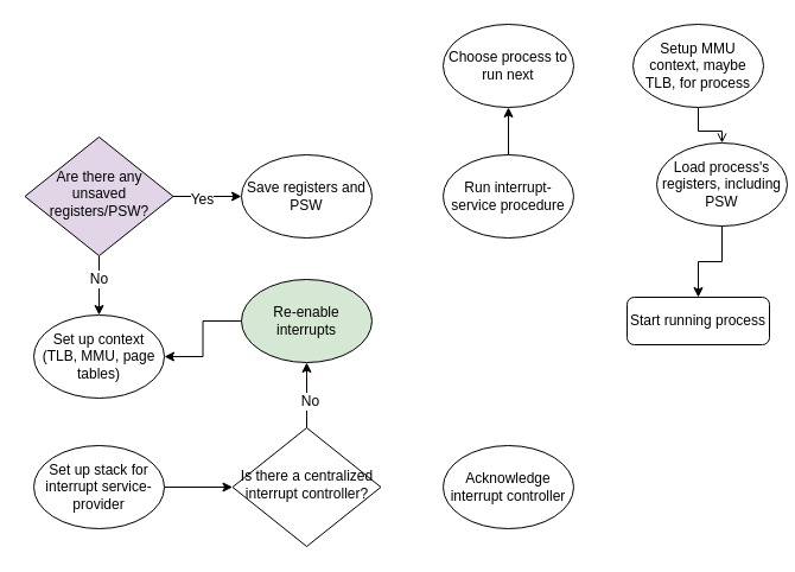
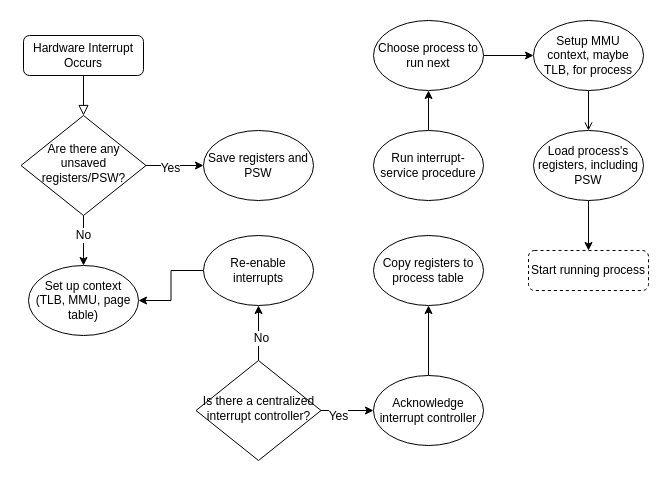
  <mxCell id="0" />
  <mxCell id="1" parent="0" />
+ <mxCell id="2" value="" style="rounded=0;html=1;jettySize=auto;orthogonalLoop=1;fontSize=11;endArrow=block;endFill=0;endSize=8;strokeWidth=1;shadow=0;labelBackgroundColor=none;edgeStyle=orthogonalEdgeStyle;entryX=0.5;entryY=0;entryDx=0;entryDy=0;" parent="1" source="3" target="8" edge="1"><mxGeometry relative="1" as="geometry" /></mxCell>
+ <mxCell id="3" value="Hardware Interrupt Occurs" style="rounded=1;whiteSpace=wrap;html=1;fontSize=12;glass=0;strokeWidth=1;shadow=0;" parent="1" vertex="1"><mxGeometry x="23" y="35" width="120" height="40" as="geometry" /></mxCell>
  <mxCell id="4" value="" style="edgeStyle=orthogonalEdgeStyle;rounded=0;orthogonalLoop=1;jettySize=auto;html=1;" edge="1" parent="1" source="8" target="9"><mxGeometry relative="1" as="geometry" /></mxCell>
  <mxCell id="5" value="Yes" style="text;html=1;align=center;verticalAlign=middle;resizable=0;points=[];labelBackgroundColor=#ffffff;" vertex="1" connectable="0" parent="4"><mxGeometry x="-0.15" y="-2" relative="1" as="geometry"><mxPoint as="offset" /></mxGeometry></mxCell>
  <mxCell id="6" value="" style="edgeStyle=orthogonalEdgeStyle;rounded=0;orthogonalLoop=1;jettySize=auto;html=1;entryX=0.5;entryY=0;entryDx=0;entryDy=0;" edge="1" parent="1" source="8" target="10"><mxGeometry relative="1" as="geometry"><mxPoint x="83" y="265" as="targetPoint" /></mxGeometry></mxCell>
  <mxCell id="7" value="No" style="text;html=1;align=center;verticalAlign=middle;resizable=0;points=[];labelBackgroundColor=#ffffff;" vertex="1" connectable="0" parent="6"><mxGeometry x="-0.225" y="-1" relative="1" as="geometry"><mxPoint as="offset" /></mxGeometry></mxCell>
- <mxCell id="8" value="Are there any unsaved registers/PSW?" style="rhombus;whiteSpace=wrap;html=1;shadow=0;fontFamily=Helvetica;fontSize=12;align=center;strokeWidth=1;spacing=6;spacingTop=-4;fillColor=#e1d5e7;" parent="1" vertex="1"><mxGeometry x="20.5" y="115" width="125" height="100" as="geometry" /></mxCell>
+ <mxCell id="8" value="Are there any unsaved registers/PSW?" style="rhombus;whiteSpace=wrap;html=1;shadow=0;fontFamily=Helvetica;fontSize=12;align=center;strokeWidth=1;spacing=6;spacingTop=-4;" parent="1" vertex="1"><mxGeometry x="20.5" y="115" width="125" height="100" as="geometry" /></mxCell>
  <mxCell id="9" value="Save registers and PSW" style="ellipse;whiteSpace=wrap;html=1;" vertex="1" parent="1"><mxGeometry x="203" y="130" width="110" height="70" as="geometry" /></mxCell>
- <mxCell id="10" value="Set up context (TLB, MMU, page tables)" style="ellipse;whiteSpace=wrap;html=1;" vertex="1" parent="1"><mxGeometry x="28" y="265" width="110" height="70" as="geometry" /></mxCell>
- <mxCell id="11" value="" style="edgeStyle=orthogonalEdgeStyle;rounded=0;orthogonalLoop=1;jettySize=auto;html=1;entryX=0;entryY=0.5;entryDx=0;entryDy=0;" edge="1" parent="1" source="12" target="19"><mxGeometry relative="1" as="geometry" /></mxCell>
- <mxCell id="12" value="Set up stack for interrupt service-provider" style="ellipse;whiteSpace=wrap;html=1;" vertex="1" parent="1"><mxGeometry x="28" y="375" width="110" height="70" as="geometry" /></mxCell>
+ <mxCell id="10" value="Set up context (TLB, MMU, page table)" style="ellipse;whiteSpace=wrap;html=1;" vertex="1" parent="1"><mxGeometry x="28" y="265" width="110" height="70" as="geometry" /></mxCell>
+ <mxCell id="13" value="" style="edgeStyle=orthogonalEdgeStyle;rounded=0;orthogonalLoop=1;jettySize=auto;html=1;" edge="1" parent="1" source="14" target="22"><mxGeometry relative="1" as="geometry" /></mxCell>
  <mxCell id="14" value="Acknowledge interrupt controller" style="ellipse;whiteSpace=wrap;html=1;" vertex="1" parent="1"><mxGeometry x="373" y="375" width="110" height="70" as="geometry" /></mxCell>
+ <mxCell id="15" value="" style="edgeStyle=orthogonalEdgeStyle;rounded=0;orthogonalLoop=1;jettySize=auto;html=1;entryX=0;entryY=0.5;entryDx=0;entryDy=0;" edge="1" parent="1" source="19" target="14"><mxGeometry relative="1" as="geometry"><mxPoint x="400.5" y="410" as="targetPoint" /></mxGeometry></mxCell>
+ <mxCell id="16" value="Yes" style="text;html=1;align=center;verticalAlign=middle;resizable=0;points=[];labelBackgroundColor=#ffffff;" vertex="1" connectable="0" parent="15"><mxGeometry x="0.113" y="-2" relative="1" as="geometry"><mxPoint x="-12.5" y="3" as="offset" /></mxGeometry></mxCell>
  <mxCell id="17" value="" style="edgeStyle=orthogonalEdgeStyle;rounded=0;orthogonalLoop=1;jettySize=auto;html=1;entryX=0.5;entryY=1;entryDx=0;entryDy=0;" edge="1" parent="1" source="19" target="21"><mxGeometry relative="1" as="geometry"><mxPoint x="258" y="325" as="targetPoint" /></mxGeometry></mxCell>
  <mxCell id="18" value="No" style="text;html=1;align=center;verticalAlign=middle;resizable=0;points=[];labelBackgroundColor=#ffffff;" vertex="1" connectable="0" parent="17"><mxGeometry x="-0.158" y="-2" relative="1" as="geometry"><mxPoint as="offset" /></mxGeometry></mxCell>
  <mxCell id="19" value="Is there a centralized interrupt controller?" style="rhombus;whiteSpace=wrap;html=1;shadow=0;fontFamily=Helvetica;fontSize=12;align=center;strokeWidth=1;spacing=6;spacingTop=-4;" vertex="1" parent="1"><mxGeometry x="195.5" y="360" width="125" height="100" as="geometry" /></mxCell>
  <mxCell id="20" value="" style="edgeStyle=orthogonalEdgeStyle;rounded=0;orthogonalLoop=1;jettySize=auto;html=1;" edge="1" parent="1" source="21" target="10"><mxGeometry relative="1" as="geometry" /></mxCell>
- <mxCell id="21" value="Re-enable interrupts" style="ellipse;whiteSpace=wrap;html=1;fillColor=#d5e8d4;" vertex="1" parent="1"><mxGeometry x="203" y="235" width="110" height="70" as="geometry" /></mxCell>
+ <mxCell id="21" value="Re-enable interrupts" style="ellipse;whiteSpace=wrap;html=1;" vertex="1" parent="1"><mxGeometry x="203" y="235" width="110" height="70" as="geometry" /></mxCell>
+ <mxCell id="22" value="Copy registers to process table" style="ellipse;whiteSpace=wrap;html=1;" vertex="1" parent="1"><mxGeometry x="373" y="235" width="110" height="70" as="geometry" /></mxCell>
  <mxCell id="23" value="" style="edgeStyle=orthogonalEdgeStyle;rounded=0;orthogonalLoop=1;jettySize=auto;html=1;" edge="1" parent="1" source="24" target="26"><mxGeometry relative="1" as="geometry" /></mxCell>
  <mxCell id="24" value="Run interrupt-service procedure" style="ellipse;whiteSpace=wrap;html=1;" vertex="1" parent="1"><mxGeometry x="373" y="130" width="110" height="70" as="geometry" /></mxCell>
+ <mxCell id="25" value="" style="edgeStyle=orthogonalEdgeStyle;rounded=0;orthogonalLoop=1;jettySize=auto;html=1;" edge="1" parent="1" source="26" target="28"><mxGeometry relative="1" as="geometry" /></mxCell>
  <mxCell id="26" value="Choose process to run next" style="ellipse;whiteSpace=wrap;html=1;" vertex="1" parent="1"><mxGeometry x="373" y="20" width="110" height="70" as="geometry" /></mxCell>
  <mxCell id="27" value="" style="edgeStyle=orthogonalEdgeStyle;rounded=0;orthogonalLoop=1;jettySize=auto;html=1;endArrow=open;" edge="1" parent="1" source="28" target="30"><mxGeometry relative="1" as="geometry" /></mxCell>
  <mxCell id="28" value="Setup MMU context, maybe TLB, for process" style="ellipse;whiteSpace=wrap;html=1;" vertex="1" parent="1"><mxGeometry x="533" y="20" width="110" height="70" as="geometry" /></mxCell>
  <mxCell id="29" value="" style="edgeStyle=orthogonalEdgeStyle;rounded=0;orthogonalLoop=1;jettySize=auto;html=1;entryX=0.5;entryY=0;entryDx=0;entryDy=0;" edge="1" parent="1" source="30" target="31"><mxGeometry relative="1" as="geometry"><mxPoint x="588" y="305" as="targetPoint" /></mxGeometry></mxCell>
- <mxCell id="30" value="Load process's registers, including PSW" style="ellipse;whiteSpace=wrap;html=1;" vertex="1" parent="1"><mxGeometry x="553" y="120" width="110" height="70" as="geometry" /></mxCell>
- <mxCell id="31" value="Start running process" style="rounded=1;whiteSpace=wrap;html=1;fontSize=12;glass=0;strokeWidth=1;shadow=0;" vertex="1" parent="1"><mxGeometry x="528" y="250" width="120" height="40" as="geometry" /></mxCell>
+ <mxCell id="30" value="Load process's registers, including PSW" style="ellipse;whiteSpace=wrap;html=1;" vertex="1" parent="1"><mxGeometry x="533" y="130" width="110" height="70" as="geometry" /></mxCell>
+ <mxCell id="31" value="Start running process" style="rounded=1;whiteSpace=wrap;html=1;fontSize=12;glass=0;strokeWidth=1;shadow=0;dashed=1;" vertex="1" parent="1"><mxGeometry x="528" y="250" width="120" height="40" as="geometry" /></mxCell>
